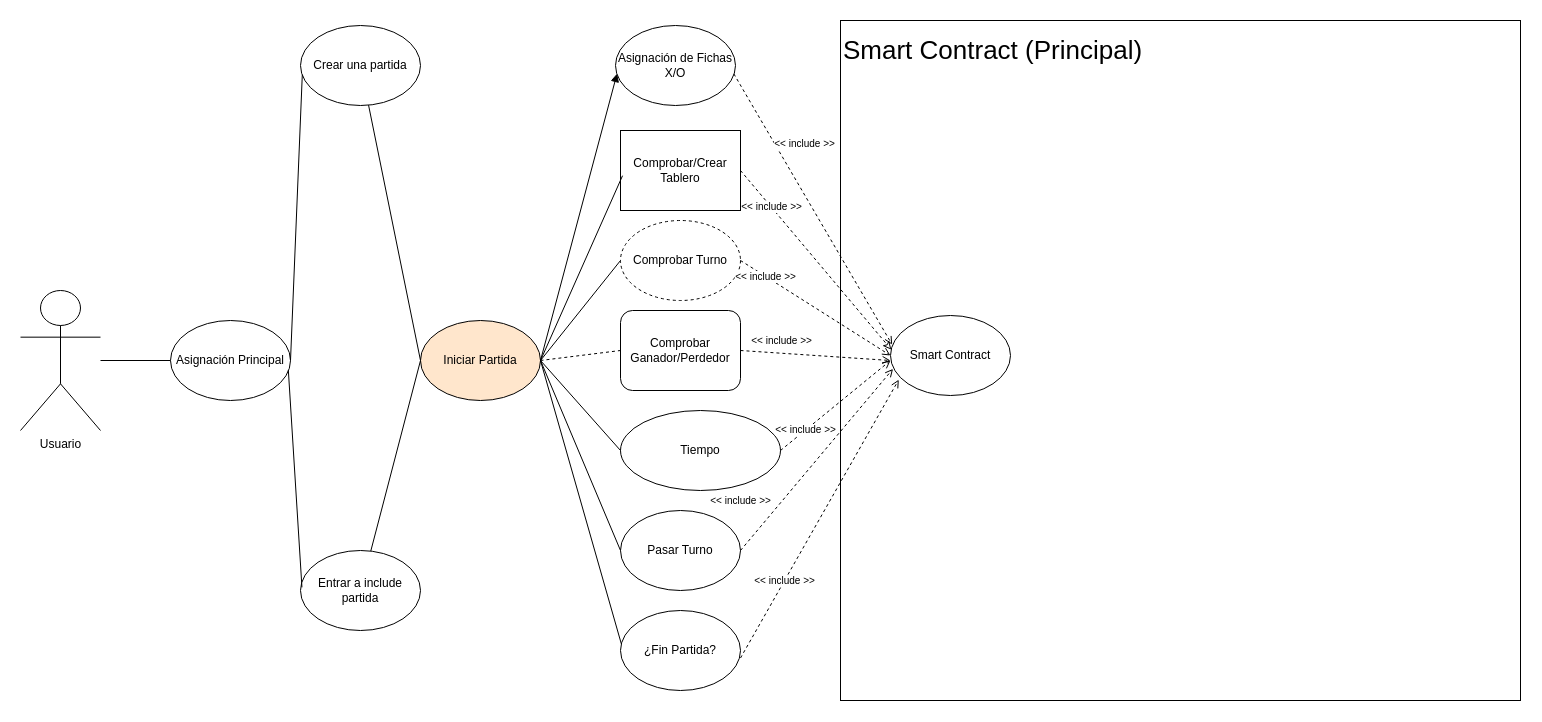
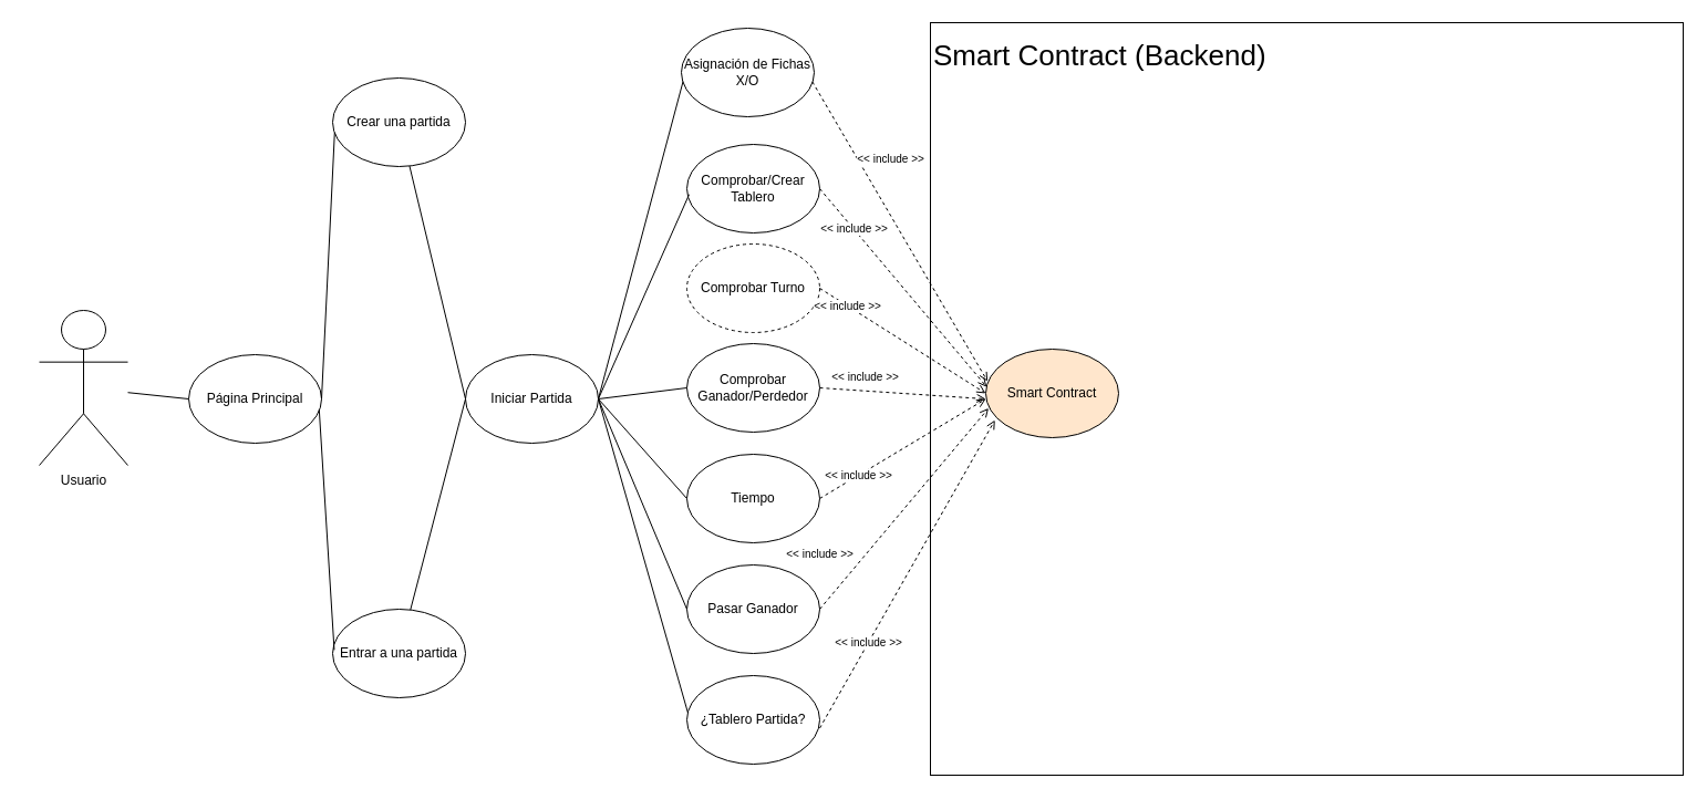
  <mxCell id="0" />
  <mxCell id="1" parent="0" />
- <mxCell id="2" value="Smart Contract (Principal)" style="aspect=fixed;align=left;labelBorderColor=none;labelBackgroundColor=none;fontColor=default;whiteSpace=wrap;html=1;spacingTop=0;spacing=3;spacingBottom=620;fontSize=26;" vertex="1" parent="1"><mxGeometry x="840" y="20" width="680" height="680" as="geometry" /></mxCell>
- <mxCell id="3" value="Usuario" style="shape=umlActor;verticalLabelPosition=bottom;verticalAlign=top;html=1;outlineConnect=0;" vertex="1" parent="1"><mxGeometry x="20" y="290" width="80" height="140" as="geometry" /></mxCell>
- <mxCell id="4" value="Crear una partida" style="ellipse;whiteSpace=wrap;html=1;labelBackgroundColor=none;labelBorderColor=none;fontColor=default;" vertex="1" parent="1"><mxGeometry x="300" y="25" width="120" height="80" as="geometry" /></mxCell>
- <mxCell id="5" value="Asignación Principal" style="ellipse;whiteSpace=wrap;html=1;labelBackgroundColor=none;labelBorderColor=none;fontColor=default;" vertex="1" parent="1"><mxGeometry x="170" y="320" width="120" height="80" as="geometry" /></mxCell>
- <mxCell id="6" value="Entrar a include partida" style="ellipse;whiteSpace=wrap;html=1;labelBackgroundColor=none;labelBorderColor=none;fontColor=default;" vertex="1" parent="1"><mxGeometry x="300" y="550" width="120" height="80" as="geometry" /></mxCell>
+ <mxCell id="2" value="Smart Contract (Backend)" style="aspect=fixed;align=left;labelBorderColor=none;labelBackgroundColor=none;fontColor=default;whiteSpace=wrap;html=1;spacingTop=0;spacing=3;spacingBottom=620;fontSize=26;" vertex="1" parent="1"><mxGeometry x="840" y="20" width="680" height="680" as="geometry" /></mxCell>
+ <mxCell id="3" value="Usuario" style="shape=umlActor;verticalLabelPosition=bottom;verticalAlign=top;html=1;outlineConnect=0;" vertex="1" parent="1"><mxGeometry x="35" y="280" width="80" height="140" as="geometry" /></mxCell>
+ <mxCell id="4" value="Crear una partida" style="ellipse;whiteSpace=wrap;html=1;labelBackgroundColor=none;labelBorderColor=none;fontColor=default;" vertex="1" parent="1"><mxGeometry x="300" y="70" width="120" height="80" as="geometry" /></mxCell>
+ <mxCell id="5" value="Página Principal" style="ellipse;whiteSpace=wrap;html=1;labelBackgroundColor=none;labelBorderColor=none;fontColor=default;" vertex="1" parent="1"><mxGeometry x="170" y="320" width="120" height="80" as="geometry" /></mxCell>
+ <mxCell id="6" value="Entrar a una partida" style="ellipse;whiteSpace=wrap;html=1;labelBackgroundColor=none;labelBorderColor=none;fontColor=default;" vertex="1" parent="1"><mxGeometry x="300" y="550" width="120" height="80" as="geometry" /></mxCell>
  <mxCell id="7" value="" style="endArrow=none;html=1;rounded=0;fontColor=default;entryX=0;entryY=0.5;entryDx=0;entryDy=0;" edge="1" parent="1" source="3" target="5"><mxGeometry width="50" height="50" relative="1" as="geometry"><mxPoint x="300" y="250" as="sourcePoint" /><mxPoint x="350" y="200" as="targetPoint" /></mxGeometry></mxCell>
  <mxCell id="8" value="" style="endArrow=none;html=1;rounded=0;fontColor=default;entryX=0.015;entryY=0.615;entryDx=0;entryDy=0;entryPerimeter=0;exitX=1;exitY=0.5;exitDx=0;exitDy=0;" edge="1" parent="1" source="5" target="4"><mxGeometry width="50" height="50" relative="1" as="geometry"><mxPoint x="300" y="250" as="sourcePoint" /><mxPoint x="350" y="200" as="targetPoint" /></mxGeometry></mxCell>
  <mxCell id="9" value="" style="endArrow=none;html=1;rounded=0;fontColor=default;exitX=0.982;exitY=0.62;exitDx=0;exitDy=0;exitPerimeter=0;entryX=0.012;entryY=0.46;entryDx=0;entryDy=0;entryPerimeter=0;" edge="1" parent="1" source="5" target="6"><mxGeometry width="50" height="50" relative="1" as="geometry"><mxPoint x="300" y="250" as="sourcePoint" /><mxPoint x="350" y="200" as="targetPoint" /></mxGeometry></mxCell>
- <mxCell id="10" value="Iniciar Partida" style="ellipse;whiteSpace=wrap;html=1;labelBackgroundColor=none;labelBorderColor=none;fontColor=default;fillColor=#ffe6cc;" vertex="1" parent="1"><mxGeometry x="420" y="320" width="120" height="80" as="geometry" /></mxCell>
+ <mxCell id="10" value="Iniciar Partida" style="ellipse;whiteSpace=wrap;html=1;labelBackgroundColor=none;labelBorderColor=none;fontColor=default;" vertex="1" parent="1"><mxGeometry x="420" y="320" width="120" height="80" as="geometry" /></mxCell>
  <mxCell id="11" value="" style="endArrow=none;html=1;rounded=0;fontColor=default;exitX=0;exitY=0.5;exitDx=0;exitDy=0;" edge="1" parent="1" source="10" target="4"><mxGeometry width="50" height="50" relative="1" as="geometry"><mxPoint x="430" y="230" as="sourcePoint" /><mxPoint x="520" y="210" as="targetPoint" /></mxGeometry></mxCell>
  <mxCell id="12" value="" style="endArrow=none;html=1;rounded=0;fontColor=default;entryX=0;entryY=0.5;entryDx=0;entryDy=0;" edge="1" parent="1" source="6" target="10"><mxGeometry width="50" height="50" relative="1" as="geometry"><mxPoint x="470" y="260" as="sourcePoint" /><mxPoint x="520" y="210" as="targetPoint" /></mxGeometry></mxCell>
  <mxCell id="13" value="Asignación de Fichas X/O" style="ellipse;whiteSpace=wrap;html=1;labelBackgroundColor=none;labelBorderColor=none;fontColor=default;" vertex="1" parent="1"><mxGeometry x="615" y="25" width="120" height="80" as="geometry" /></mxCell>
- <mxCell id="14" value="Comprobar/Crear Tablero" style="whiteSpace=wrap;html=1;labelBackgroundColor=none;labelBorderColor=none;fontColor=default;rounded=0;" vertex="1" parent="1"><mxGeometry x="620" y="130" width="120" height="80" as="geometry" /></mxCell>
+ <mxCell id="14" value="Comprobar/Crear Tablero" style="ellipse;whiteSpace=wrap;html=1;labelBackgroundColor=none;labelBorderColor=none;fontColor=default;" vertex="1" parent="1"><mxGeometry x="620" y="130" width="120" height="80" as="geometry" /></mxCell>
  <mxCell id="15" value="Comprobar Turno" style="ellipse;whiteSpace=wrap;html=1;labelBackgroundColor=none;labelBorderColor=none;fontColor=default;dashed=1;" vertex="1" parent="1"><mxGeometry x="620" y="220" width="120" height="80" as="geometry" /></mxCell>
- <mxCell id="16" value="Comprobar Ganador/Perdedor" style="whiteSpace=wrap;html=1;labelBackgroundColor=none;labelBorderColor=none;fontColor=default;rounded=1;" vertex="1" parent="1"><mxGeometry x="620" y="310" width="120" height="80" as="geometry" /></mxCell>
- <mxCell id="17" value="Tiempo" style="ellipse;whiteSpace=wrap;html=1;labelBackgroundColor=none;labelBorderColor=none;fontColor=default;" vertex="1" parent="1"><mxGeometry x="620" y="410" width="160" height="80" as="geometry" /></mxCell>
- <mxCell id="18" value="Pasar Turno" style="ellipse;whiteSpace=wrap;html=1;labelBackgroundColor=none;labelBorderColor=none;fontColor=default;" vertex="1" parent="1"><mxGeometry x="620" y="510" width="120" height="80" as="geometry" /></mxCell>
- <mxCell id="19" value="" style="endArrow=block;html=1;rounded=0;fontColor=default;entryX=0.013;entryY=0.601;entryDx=0;entryDy=0;entryPerimeter=0;exitX=1;exitY=0.5;exitDx=0;exitDy=0;" edge="1" parent="1" source="10" target="13"><mxGeometry width="50" height="50" relative="1" as="geometry"><mxPoint x="470" y="240" as="sourcePoint" /><mxPoint x="520" y="190" as="targetPoint" /></mxGeometry></mxCell>
+ <mxCell id="16" value="Comprobar Ganador/Perdedor" style="ellipse;whiteSpace=wrap;html=1;labelBackgroundColor=none;labelBorderColor=none;fontColor=default;" vertex="1" parent="1"><mxGeometry x="620" y="310" width="120" height="80" as="geometry" /></mxCell>
+ <mxCell id="17" value="Tiempo" style="ellipse;whiteSpace=wrap;html=1;labelBackgroundColor=none;labelBorderColor=none;fontColor=default;" vertex="1" parent="1"><mxGeometry x="620" y="410" width="120" height="80" as="geometry" /></mxCell>
+ <mxCell id="18" value="Pasar Ganador" style="ellipse;whiteSpace=wrap;html=1;labelBackgroundColor=none;labelBorderColor=none;fontColor=default;" vertex="1" parent="1"><mxGeometry x="620" y="510" width="120" height="80" as="geometry" /></mxCell>
+ <mxCell id="19" value="" style="endArrow=none;html=1;rounded=0;fontColor=default;entryX=0.013;entryY=0.601;entryDx=0;entryDy=0;entryPerimeter=0;exitX=1;exitY=0.5;exitDx=0;exitDy=0;" edge="1" parent="1" source="10" target="13"><mxGeometry width="50" height="50" relative="1" as="geometry"><mxPoint x="470" y="240" as="sourcePoint" /><mxPoint x="520" y="190" as="targetPoint" /></mxGeometry></mxCell>
  <mxCell id="20" value="" style="endArrow=none;html=1;rounded=0;fontColor=default;entryX=0.017;entryY=0.565;entryDx=0;entryDy=0;entryPerimeter=0;exitX=1;exitY=0.5;exitDx=0;exitDy=0;" edge="1" parent="1" source="10" target="14"><mxGeometry width="50" height="50" relative="1" as="geometry"><mxPoint x="470" y="240" as="sourcePoint" /><mxPoint x="520" y="190" as="targetPoint" /></mxGeometry></mxCell>
- <mxCell id="21" value="" style="endArrow=none;html=1;rounded=0;fontColor=default;entryX=0;entryY=0.5;entryDx=0;entryDy=0;exitX=1;exitY=0.5;exitDx=0;exitDy=0;" edge="1" parent="1" source="10" target="15"><mxGeometry width="50" height="50" relative="1" as="geometry"><mxPoint x="470" y="240" as="sourcePoint" /><mxPoint x="520" y="190" as="targetPoint" /></mxGeometry></mxCell>
- <mxCell id="22" value="" style="endArrow=none;html=1;rounded=0;fontColor=default;entryX=0;entryY=0.5;entryDx=0;entryDy=0;exitX=1;exitY=0.5;exitDx=0;exitDy=0;dashed=1;" edge="1" parent="1" source="10" target="16"><mxGeometry width="50" height="50" relative="1" as="geometry"><mxPoint x="470" y="240" as="sourcePoint" /><mxPoint x="520" y="190" as="targetPoint" /></mxGeometry></mxCell>
+ <mxCell id="22" value="" style="endArrow=none;html=1;rounded=0;fontColor=default;entryX=0;entryY=0.5;entryDx=0;entryDy=0;exitX=1;exitY=0.5;exitDx=0;exitDy=0;" edge="1" parent="1" source="10" target="16"><mxGeometry width="50" height="50" relative="1" as="geometry"><mxPoint x="470" y="240" as="sourcePoint" /><mxPoint x="520" y="190" as="targetPoint" /></mxGeometry></mxCell>
  <mxCell id="23" value="" style="endArrow=none;html=1;rounded=0;fontColor=default;entryX=0;entryY=0.5;entryDx=0;entryDy=0;exitX=1;exitY=0.5;exitDx=0;exitDy=0;" edge="1" parent="1" source="10" target="17"><mxGeometry width="50" height="50" relative="1" as="geometry"><mxPoint x="470" y="340" as="sourcePoint" /><mxPoint x="520" y="290" as="targetPoint" /></mxGeometry></mxCell>
  <mxCell id="24" value="" style="endArrow=none;html=1;rounded=0;fontColor=default;exitX=0;exitY=0.5;exitDx=0;exitDy=0;entryX=1;entryY=0.5;entryDx=0;entryDy=0;" edge="1" parent="1" source="18" target="10"><mxGeometry width="50" height="50" relative="1" as="geometry"><mxPoint x="470" y="340" as="sourcePoint" /><mxPoint x="520" y="290" as="targetPoint" /></mxGeometry></mxCell>
- <mxCell id="25" value="¿Fin Partida?" style="ellipse;whiteSpace=wrap;html=1;labelBackgroundColor=none;labelBorderColor=none;fontColor=default;" vertex="1" parent="1"><mxGeometry x="620" y="610" width="120" height="80" as="geometry" /></mxCell>
+ <mxCell id="25" value="¿Tablero Partida?" style="ellipse;whiteSpace=wrap;html=1;labelBackgroundColor=none;labelBorderColor=none;fontColor=default;" vertex="1" parent="1"><mxGeometry x="620" y="610" width="120" height="80" as="geometry" /></mxCell>
  <mxCell id="26" value="" style="endArrow=none;html=1;rounded=0;fontColor=default;exitX=0.007;exitY=0.417;exitDx=0;exitDy=0;exitPerimeter=0;" edge="1" parent="1" source="25"><mxGeometry width="50" height="50" relative="1" as="geometry"><mxPoint x="550" y="340" as="sourcePoint" /><mxPoint x="540" y="360" as="targetPoint" /></mxGeometry></mxCell>
- <mxCell id="27" value="Smart Contract" style="ellipse;whiteSpace=wrap;html=1;labelBackgroundColor=none;labelBorderColor=none;fontColor=default;" vertex="1" parent="1"><mxGeometry x="890" y="315" width="120" height="80" as="geometry" /></mxCell>
+ <mxCell id="27" value="Smart Contract" style="ellipse;whiteSpace=wrap;html=1;labelBackgroundColor=none;labelBorderColor=none;fontColor=default;fillColor=#ffe6cc;" vertex="1" parent="1"><mxGeometry x="890" y="315" width="120" height="80" as="geometry" /></mxCell>
  <mxCell id="28" value="" style="endArrow=open;dashed=1;html=1;rounded=0;fontColor=default;exitX=0.986;exitY=0.604;exitDx=0;exitDy=0;exitPerimeter=0;entryX=0.014;entryY=0.365;entryDx=0;entryDy=0;entryPerimeter=0;startArrow=none;startFill=0;endFill=0;" edge="1" parent="1" source="13" target="27"><mxGeometry width="50" height="50" relative="1" as="geometry"><mxPoint x="850" y="180" as="sourcePoint" /><mxPoint x="900" y="130" as="targetPoint" /></mxGeometry></mxCell>
  <mxCell id="29" value="&amp;lt;&amp;lt; include &amp;gt;&amp;gt;" style="edgeLabel;html=1;align=center;verticalAlign=middle;resizable=0;points=[];fontSize=10;fontColor=default;" vertex="1" connectable="0" parent="28"><mxGeometry x="-0.104" y="-1" relative="1" as="geometry"><mxPoint y="-53" as="offset" /></mxGeometry></mxCell>
- <mxCell id="30" value="" style="endArrow=classic;dashed=1;html=1;rounded=0;fontColor=default;exitX=1;exitY=0.5;exitDx=0;exitDy=0;entryX=0.007;entryY=0.427;entryDx=0;entryDy=0;entryPerimeter=0;startArrow=none;startFill=0;endFill=0;" edge="1" parent="1" source="14" target="27"><mxGeometry width="50" height="50" relative="1" as="geometry"><mxPoint x="740" y="194.12" as="sourcePoint" /><mxPoint x="893.36" y="450" as="targetPoint" /></mxGeometry></mxCell>
+ <mxCell id="30" value="" style="endArrow=open;dashed=1;html=1;rounded=0;fontColor=default;exitX=1;exitY=0.5;exitDx=0;exitDy=0;entryX=0.007;entryY=0.427;entryDx=0;entryDy=0;entryPerimeter=0;startArrow=none;startFill=0;endFill=0;" edge="1" parent="1" source="14" target="27"><mxGeometry width="50" height="50" relative="1" as="geometry"><mxPoint x="740" y="194.12" as="sourcePoint" /><mxPoint x="893.36" y="450" as="targetPoint" /></mxGeometry></mxCell>
  <mxCell id="31" value="&amp;lt;&amp;lt; include &amp;gt;&amp;gt;" style="edgeLabel;html=1;align=center;verticalAlign=middle;resizable=0;points=[];fontSize=10;fontColor=default;" vertex="1" connectable="0" parent="30"><mxGeometry x="-0.599" relative="1" as="geometry"><mxPoint as="offset" /></mxGeometry></mxCell>
  <mxCell id="32" value="" style="endArrow=open;dashed=1;html=1;rounded=0;fontColor=default;exitX=1;exitY=0.5;exitDx=0;exitDy=0;startArrow=none;startFill=0;endFill=0;" edge="1" parent="1" source="16"><mxGeometry width="50" height="50" relative="1" as="geometry"><mxPoint x="1030" y="315" as="sourcePoint" /><mxPoint x="890" y="360" as="targetPoint" /></mxGeometry></mxCell>
  <mxCell id="33" value="&amp;lt;&amp;lt; include &amp;gt;&amp;gt;" style="edgeLabel;html=1;align=center;verticalAlign=middle;resizable=0;points=[];fontSize=10;fontColor=default;" vertex="1" connectable="0" parent="32"><mxGeometry x="-0.656" y="1" relative="1" as="geometry"><mxPoint x="14" y="-11" as="offset" /></mxGeometry></mxCell>
  <mxCell id="34" value="" style="endArrow=open;dashed=1;html=1;rounded=0;fontColor=default;exitX=1;exitY=0.5;exitDx=0;exitDy=0;entryX=0.021;entryY=0.667;entryDx=0;entryDy=0;entryPerimeter=0;startArrow=none;startFill=0;endFill=0;" edge="1" parent="1" source="18" target="27"><mxGeometry width="50" height="50" relative="1" as="geometry"><mxPoint x="970" y="44.12" as="sourcePoint" /><mxPoint x="1123.36" y="300" as="targetPoint" /></mxGeometry></mxCell>
  <mxCell id="35" value="&amp;lt;&amp;lt; include &amp;gt;&amp;gt;" style="edgeLabel;html=1;align=center;verticalAlign=middle;resizable=0;points=[];fontSize=10;fontColor=default;" vertex="1" connectable="0" parent="34"><mxGeometry x="-0.426" y="3" relative="1" as="geometry"><mxPoint x="-42" y="4" as="offset" /></mxGeometry></mxCell>
  <mxCell id="36" value="" style="endArrow=open;dashed=1;html=1;rounded=0;fontColor=default;exitX=1;exitY=0.5;exitDx=0;exitDy=0;startArrow=none;startFill=0;endFill=0;" edge="1" parent="1" source="17"><mxGeometry width="50" height="50" relative="1" as="geometry"><mxPoint x="900" y="20" as="sourcePoint" /><mxPoint x="890" y="360" as="targetPoint" /></mxGeometry></mxCell>
  <mxCell id="37" value="&amp;lt;&amp;lt; include &amp;gt;&amp;gt;" style="edgeLabel;html=1;align=center;verticalAlign=middle;resizable=0;points=[];fontSize=10;fontColor=default;" vertex="1" connectable="0" parent="36"><mxGeometry x="-0.535" y="1" relative="1" as="geometry"><mxPoint as="offset" /></mxGeometry></mxCell>
  <mxCell id="38" value="" style="endArrow=open;dashed=1;html=1;rounded=0;fontColor=default;exitX=1;exitY=0.594;exitDx=0;exitDy=0;exitPerimeter=0;entryX=0.069;entryY=0.802;entryDx=0;entryDy=0;entryPerimeter=0;startArrow=none;startFill=0;endFill=0;" edge="1" parent="1" source="25" target="27"><mxGeometry width="50" height="50" relative="1" as="geometry"><mxPoint x="990" y="-10" as="sourcePoint" /><mxPoint x="1143.36" y="245.88" as="targetPoint" /></mxGeometry></mxCell>
  <mxCell id="39" value="&amp;lt;&amp;lt; include &amp;gt;&amp;gt;" style="edgeLabel;html=1;align=center;verticalAlign=middle;resizable=0;points=[];fontSize=10;fontColor=default;" vertex="1" connectable="0" parent="38"><mxGeometry x="-0.443" y="1" relative="1" as="geometry"><mxPoint as="offset" /></mxGeometry></mxCell>
  <mxCell id="40" value="" style="endArrow=open;dashed=1;html=1;rounded=0;fontColor=default;exitX=1;exitY=0.5;exitDx=0;exitDy=0;entryX=0;entryY=0.5;entryDx=0;entryDy=0;startArrow=none;startFill=0;endFill=0;" edge="1" parent="1" source="15" target="27"><mxGeometry width="50" height="50" relative="1" as="geometry"><mxPoint x="873.32" y="70" as="sourcePoint" /><mxPoint x="1026.68" y="325.88" as="targetPoint" /></mxGeometry></mxCell>
  <mxCell id="41" value="&amp;lt;&amp;lt; include &amp;gt;&amp;gt;" style="edgeLabel;html=1;align=center;verticalAlign=middle;resizable=0;points=[];fontSize=10;fontColor=default;" vertex="1" connectable="0" parent="40"><mxGeometry x="-0.67" relative="1" as="geometry"><mxPoint as="offset" /></mxGeometry></mxCell>
